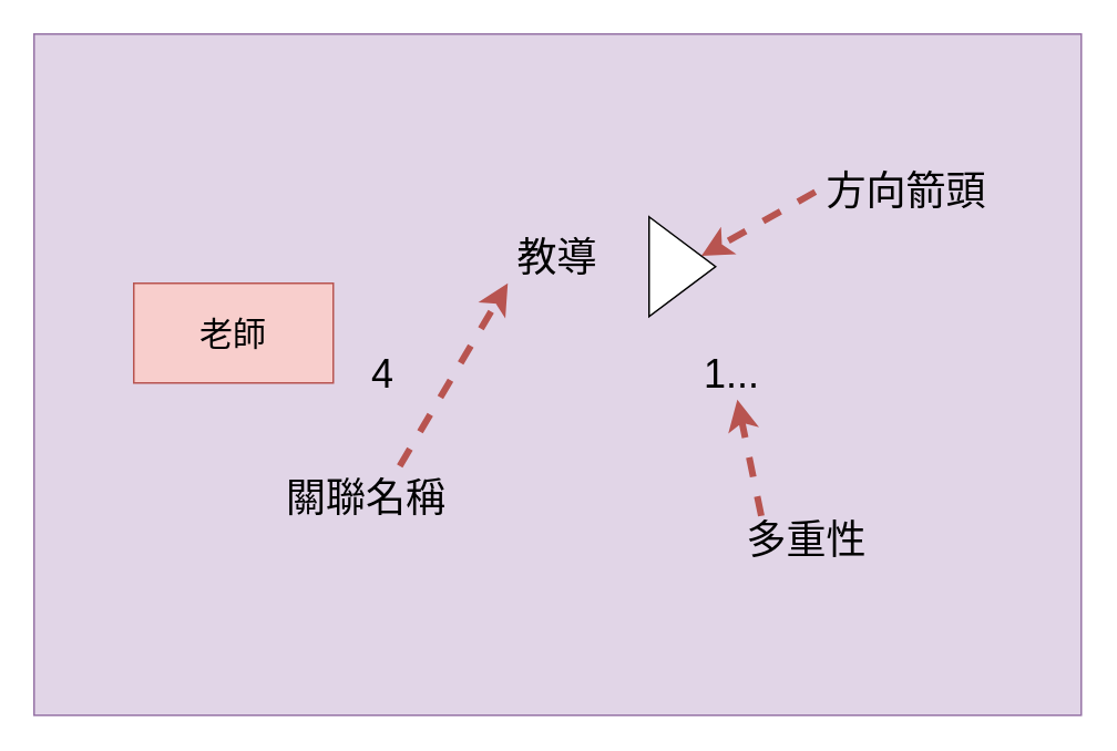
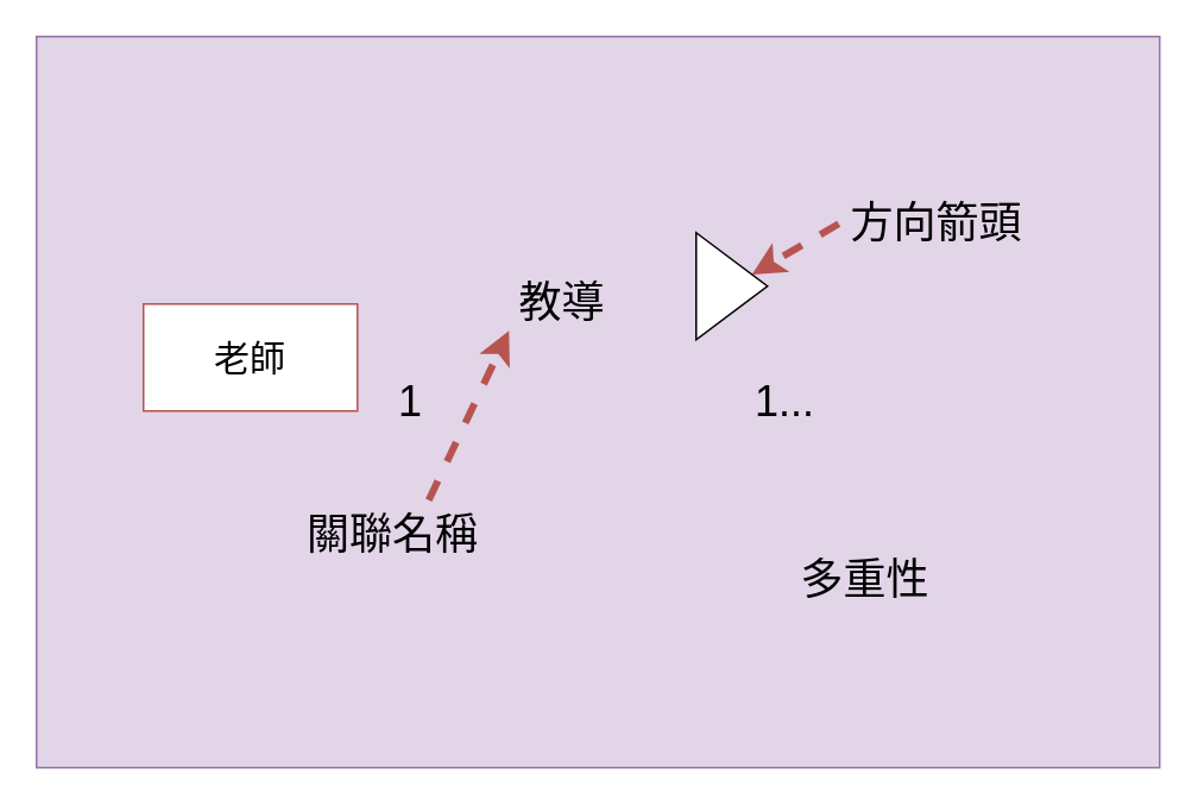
  <mxCell id="0" />
  <mxCell id="1" parent="0" />
  <mxCell id="2" value="" style="rounded=0;whiteSpace=wrap;html=1;fillColor=#e1d5e7;strokeColor=#9673a6;" vertex="1" parent="1"><mxGeometry x="20" y="20" width="630" height="410" as="geometry" /></mxCell>
- <mxCell id="3" value="&lt;font color=&quot;#000000&quot; style=&quot;font-size: 20px;&quot;&gt;老師&lt;/font&gt;" style="rounded=0;whiteSpace=wrap;html=1;fillColor=#f8cecc;strokeColor=#b85450;" vertex="1" parent="1"><mxGeometry x="80" y="170" width="120" height="60" as="geometry" /></mxCell>
- <mxCell id="4" value="&lt;font style=&quot;font-size: 24px;&quot;&gt;教導&lt;/font&gt;" style="text;strokeColor=none;align=center;fillColor=none;html=1;verticalAlign=middle;whiteSpace=wrap;rounded=0;fontSize=20;fontColor=#000000;" vertex="1" parent="1"><mxGeometry x="305" y="140" width="60" height="30" as="geometry" /></mxCell>
+ <mxCell id="3" value="&lt;font color=&quot;#000000&quot; style=&quot;font-size: 20px;&quot;&gt;老師&lt;/font&gt;" style="rounded=0;whiteSpace=wrap;html=1;fillColor=#ffffff;strokeColor=#b85450;" vertex="1" parent="1"><mxGeometry x="80" y="170" width="120" height="60" as="geometry" /></mxCell>
+ <mxCell id="4" value="&lt;font style=&quot;font-size: 24px;&quot;&gt;教導&lt;/font&gt;" style="text;strokeColor=none;align=center;fillColor=none;html=1;verticalAlign=middle;whiteSpace=wrap;rounded=0;fontSize=20;fontColor=#000000;" vertex="1" parent="1"><mxGeometry x="285" y="155" width="60" height="30" as="geometry" /></mxCell>
  <mxCell id="5" value="關聯名稱" style="text;strokeColor=none;align=center;fillColor=none;html=1;verticalAlign=middle;whiteSpace=wrap;rounded=0;fontSize=24;fontColor=#000000;" vertex="1" parent="1"><mxGeometry x="160" y="290" width="120" height="20" as="geometry" /></mxCell>
- <mxCell id="6" style="edgeStyle=none;html=1;exitX=0.25;exitY=0;exitDx=0;exitDy=0;dashed=1;strokeColor=#b85450;strokeWidth=4;fontSize=24;fontColor=#000000;fillColor=#f8cecc;" edge="1" parent="1" source="7" target="11"><mxGeometry relative="1" as="geometry" /></mxCell>
  <mxCell id="7" value="多重性" style="text;strokeColor=none;align=center;fillColor=none;html=1;verticalAlign=middle;whiteSpace=wrap;rounded=0;fontSize=24;fontColor=#000000;" vertex="1" parent="1"><mxGeometry x="430" y="310" width="110" height="30" as="geometry" /></mxCell>
  <mxCell id="8" style="edgeStyle=none;html=1;exitX=0;exitY=0.5;exitDx=0;exitDy=0;dashed=1;strokeColor=#b85450;strokeWidth=4;fontSize=24;fontColor=#000000;fillColor=#f8cecc;" edge="1" parent="1" source="9" target="12"><mxGeometry relative="1" as="geometry" /></mxCell>
- <mxCell id="9" value="方向箭頭" style="text;strokeColor=none;align=center;fillColor=none;html=1;verticalAlign=middle;whiteSpace=wrap;rounded=0;fontSize=24;fontColor=#000000;" vertex="1" parent="1"><mxGeometry x="490" y="100" width="110" height="30" as="geometry" /></mxCell>
- <mxCell id="10" value="4" style="text;strokeColor=none;align=center;fillColor=none;html=1;verticalAlign=middle;whiteSpace=wrap;rounded=0;fontSize=24;fontColor=#000000;" vertex="1" parent="1"><mxGeometry x="200" y="210" width="60" height="30" as="geometry" /></mxCell>
+ <mxCell id="9" value="方向箭頭" style="text;strokeColor=none;align=center;fillColor=none;html=1;verticalAlign=middle;whiteSpace=wrap;rounded=0;fontSize=24;fontColor=#000000;" vertex="1" parent="1"><mxGeometry x="470" y="110" width="110" height="30" as="geometry" /></mxCell>
+ <mxCell id="10" value="1" style="text;strokeColor=none;align=center;fillColor=none;html=1;verticalAlign=middle;whiteSpace=wrap;rounded=0;fontSize=24;fontColor=#000000;" vertex="1" parent="1"><mxGeometry x="200" y="210" width="60" height="30" as="geometry" /></mxCell>
  <mxCell id="11" value="1..." style="text;strokeColor=none;align=center;fillColor=none;html=1;verticalAlign=middle;whiteSpace=wrap;rounded=0;fontSize=24;fontColor=#000000;" vertex="1" parent="1"><mxGeometry x="410" y="210" width="60" height="30" as="geometry" /></mxCell>
  <mxCell id="12" value="" style="triangle;whiteSpace=wrap;html=1;fontSize=24;" vertex="1" parent="1"><mxGeometry x="390" y="130" width="40" height="60" as="geometry" /></mxCell>
  <mxCell id="13" value="" style="endArrow=classic;html=1;strokeColor=#b85450;strokeWidth=4;fontSize=24;fontColor=#000000;dashed=1;entryX=0;entryY=1;entryDx=0;entryDy=0;fillColor=#f8cecc;" edge="1" parent="1" target="4"><mxGeometry width="50" height="50" relative="1" as="geometry"><mxPoint x="240" y="280" as="sourcePoint" /><mxPoint x="290" y="230" as="targetPoint" /></mxGeometry></mxCell>
